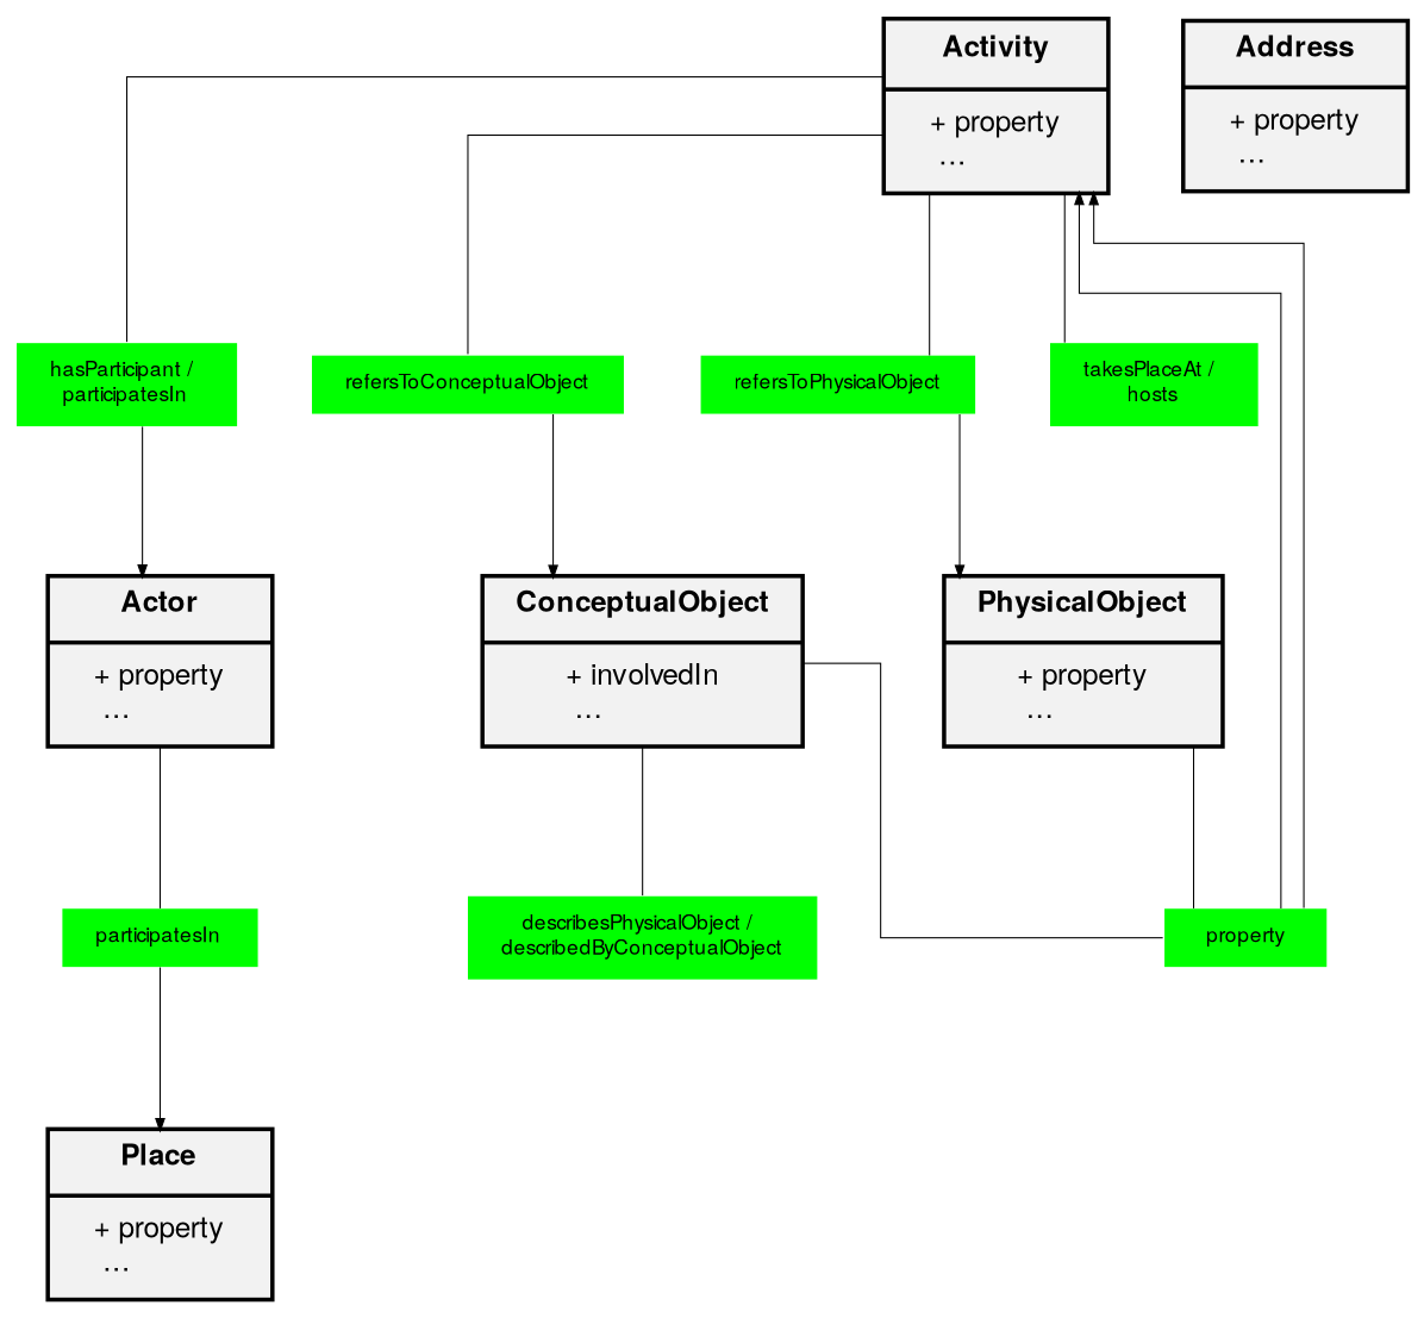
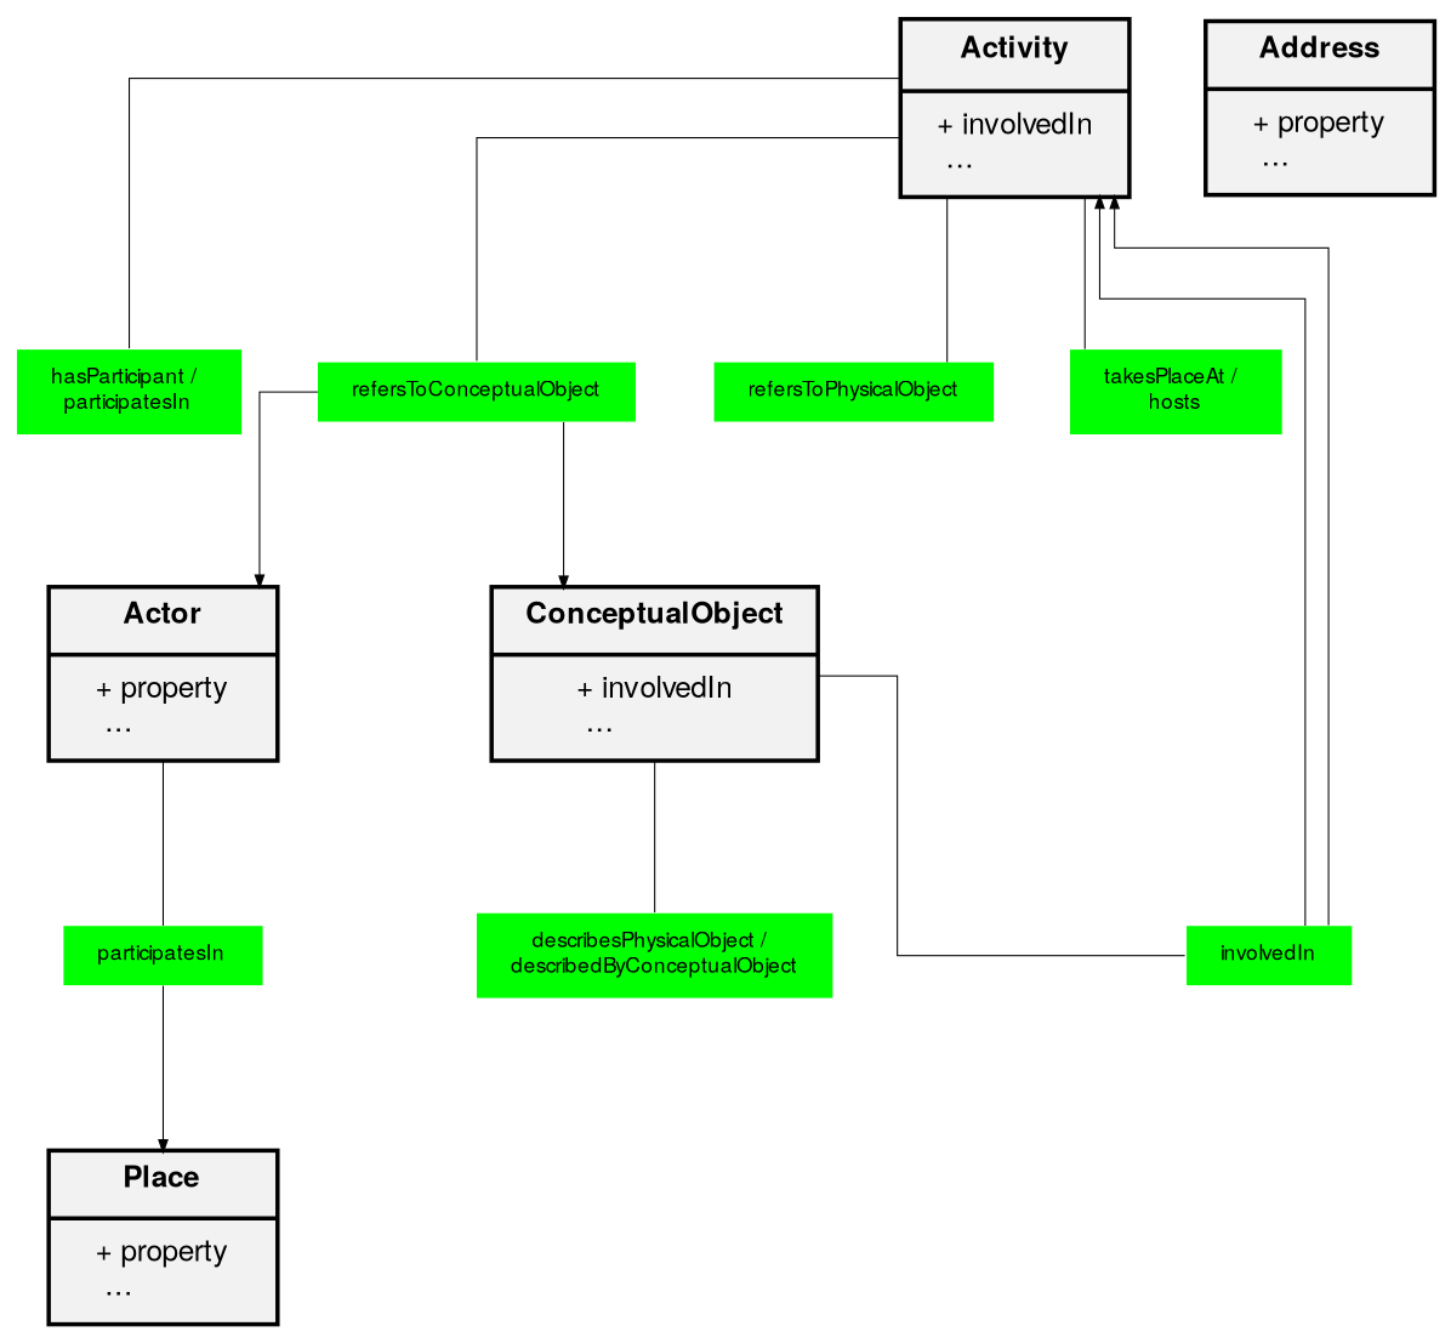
  digraph {
    fontname="Helvetica,Arial,sans-serif"
    fontsize=10
    splines=ortho
    node [fillcolor=green fontname="Helvetica,Arial,sans-serif" fontsize=5 shape=plaintext style=filled]
    edge [arrowhead=none arrowsize=0.3 fontname="Helvetica,Arial,sans-serif" fontsize=5 penwidth=0.3]
-   n1 [fillcolor=gray95 fontsize=7 label=<{<b>Activity</b> | + property<br align="left"/> ...<br align="left" /> }> shape=record]
+   n1 [fillcolor=gray95 fontsize=7 label=<{<b>Activity</b> | + involvedIn<br align="left"/> ...<br align="left" /> }> shape=record]
    n2 [height=0 label="hasParticipant / \nparticipatesIn" width=0]
    n3 [height=0 label=refersToConceptualObject width=0]
    n4 [height=0 label=refersToPhysicalObject width=0]
    n5 [height=0 label="takesPlaceAt / \nhosts" width=0]
    n6 [fillcolor=gray95 fontsize=7 label=<{<b>Actor</b> | + property<br align="left"/> ...<br align="left" /> }> shape=record]
    n7 [fillcolor=gray95 fontsize=7 label=<{<b>ConceptualObject</b> | + involvedIn<br align="left"/> ...<br align="left" /> }> shape=record]
-   n8 [fillcolor=gray95 fontsize=7 label=<{<b>PhysicalObject</b> | + property<br align="left"/> ...<br align="left" /> }> shape=record]
    n9 [height=0 label=participatesIn width=0]
    n10 [fillcolor=gray95 fontsize=7 label=<{<b>Place</b> | + property<br align="left"/> ...<br align="left" /> }> shape=record]
    n11 [fillcolor=gray95 fontsize=7 label=<{<b>Address</b> | + property<br align="left"/> ...<br align="left" /> }> shape=record]
    n12 [height=0 label="describesPhysicalObject / \ndescribedByConceptualObject" width=0]
-   n13 [height=0 label=property width=0]
+   n13 [height=0 label=involvedIn width=0]
    n1 -> n2
    n1 -> n3
    n1 -> n4
    n1 -> n5
-   n2 -> n6 [arrowhead=""]
+   n3 -> n6 [arrowhead=""]
    n3 -> n7 [arrowhead=""]
-   n4 -> n8 [arrowhead=""]
    n6 -> n9
    n7 -> n12
    n7 -> n13
-   n8 -> n13
    n9 -> n10 [arrowhead=""]
    n13 -> n1 [arrowhead=""]
    n13 -> n1 [arrowhead=""]
  }
